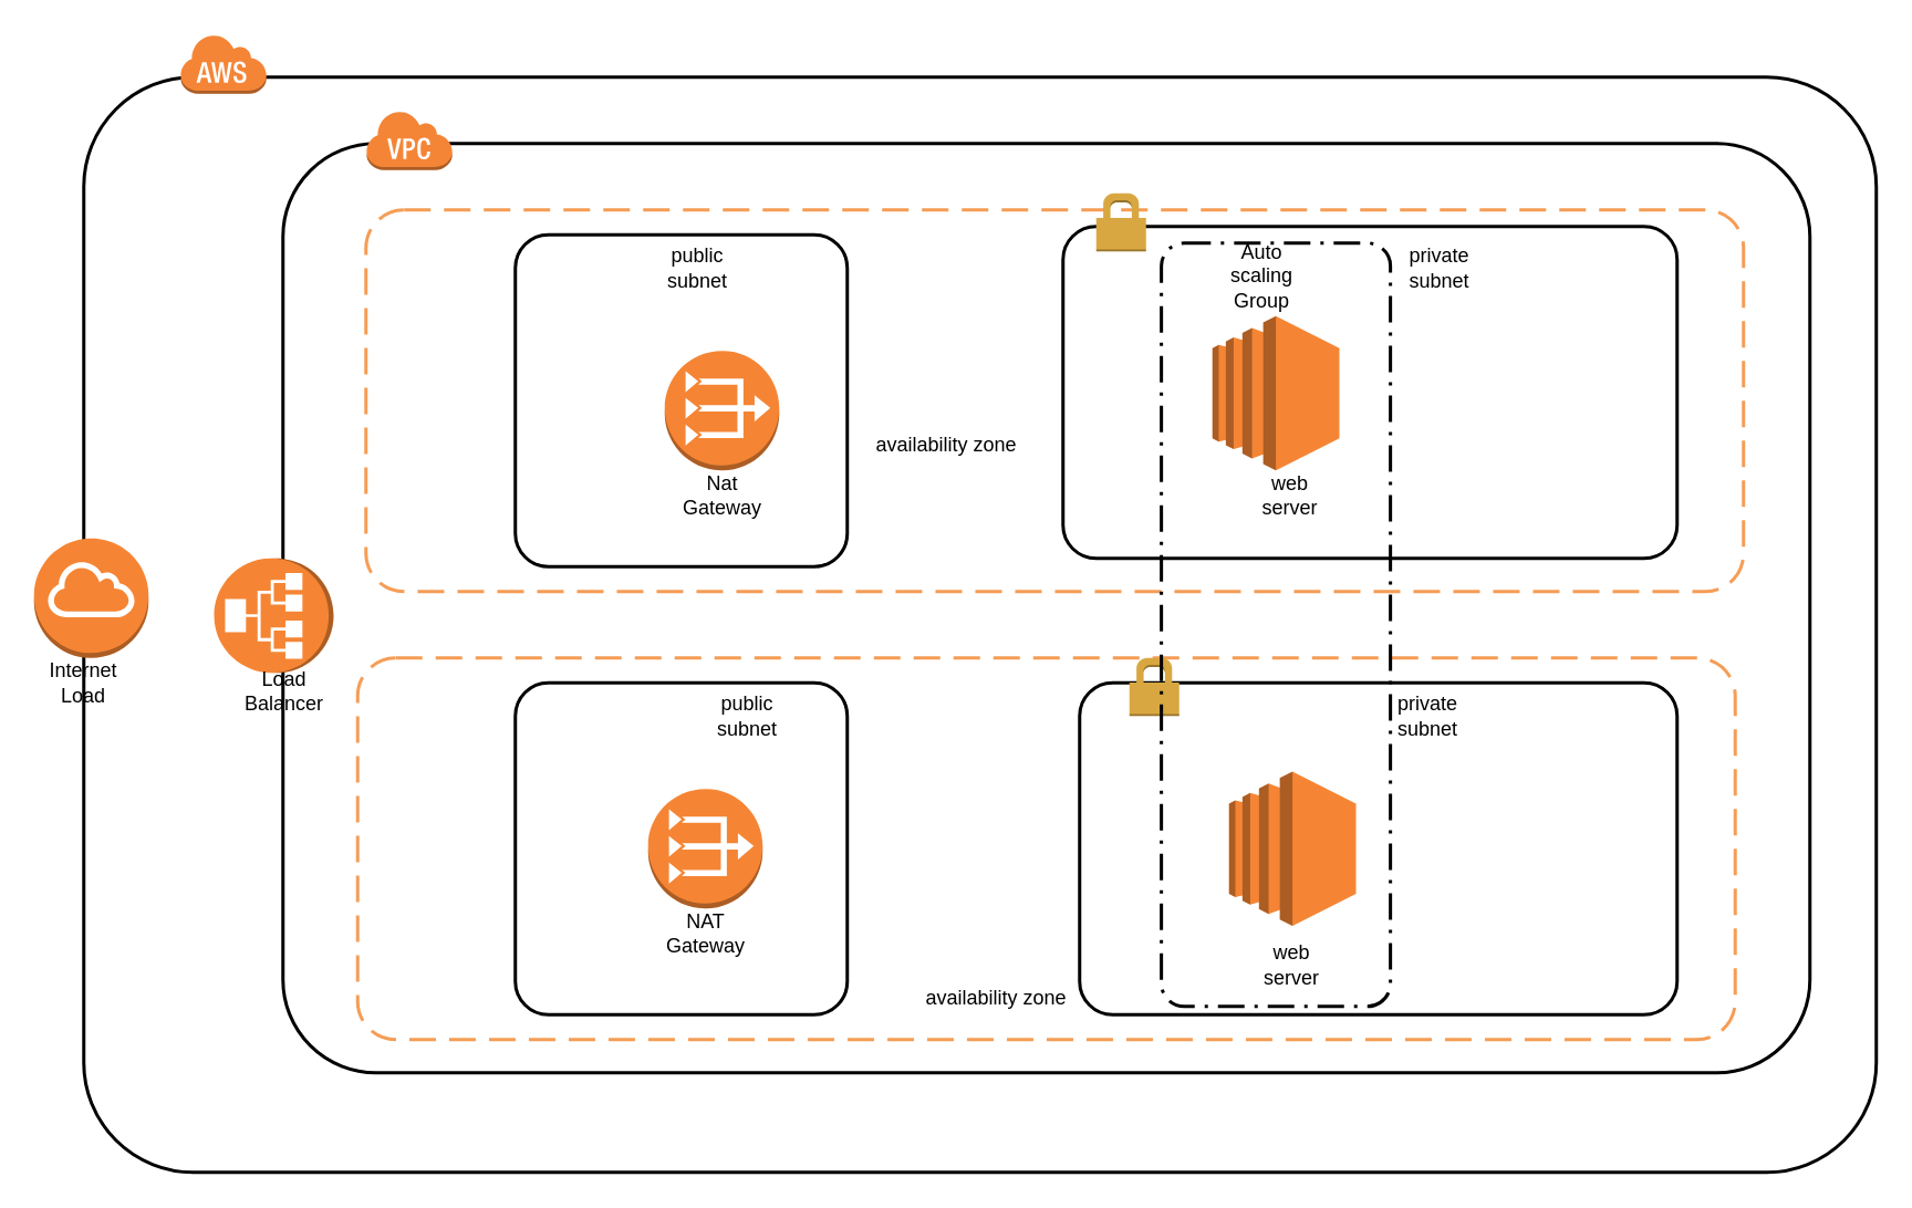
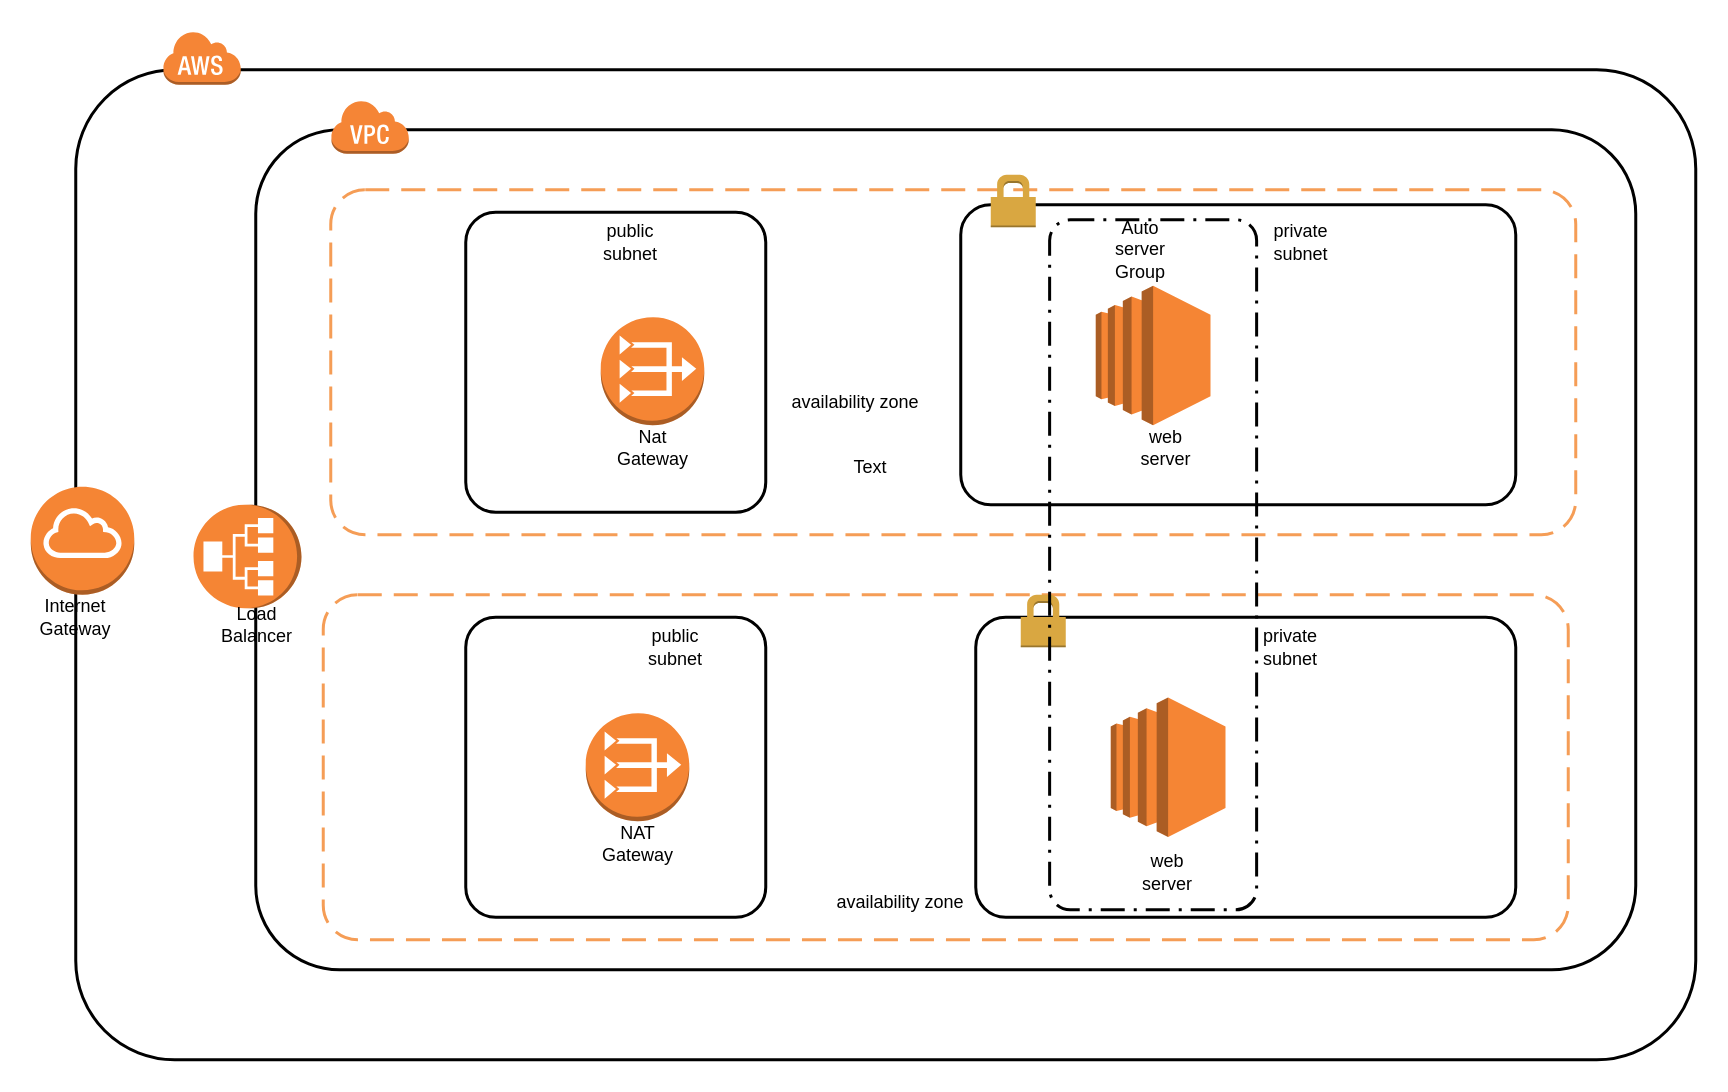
  <mxCell id="0" />
  <mxCell id="1" parent="0" />
  <mxCell id="2" value="" style="rounded=1;arcSize=10;dashed=0;fillColor=none;gradientColor=none;strokeWidth=2;" vertex="1" parent="1"><mxGeometry x="50" y="46" width="1080" height="660" as="geometry" /></mxCell>
  <mxCell id="3" value="" style="dashed=0;html=1;shape=mxgraph.aws3.cloud;fillColor=#F58536;gradientColor=none;dashed=0;" vertex="1" parent="1"><mxGeometry x="108" y="20" width="52" height="36" as="geometry" /></mxCell>
  <mxCell id="4" value="" style="rounded=1;arcSize=10;dashed=0;fillColor=none;gradientColor=none;strokeWidth=2;" vertex="1" parent="1"><mxGeometry x="170" y="86" width="920" height="560" as="geometry" /></mxCell>
  <mxCell id="5" value="" style="dashed=0;html=1;shape=mxgraph.aws3.virtual_private_cloud;fillColor=#F58536;gradientColor=none;dashed=0;" vertex="1" parent="1"><mxGeometry x="220" y="66" width="52" height="36" as="geometry" /></mxCell>
  <mxCell id="6" value="" style="rounded=1;arcSize=10;dashed=1;strokeColor=#F59D56;fillColor=none;gradientColor=none;dashPattern=8 4;strokeWidth=2;" vertex="1" parent="1"><mxGeometry x="220" y="126" width="830" height="230" as="geometry" /></mxCell>
  <mxCell id="7" value="" style="rounded=1;arcSize=10;dashed=1;strokeColor=#F59D56;fillColor=none;gradientColor=none;dashPattern=8 4;strokeWidth=2;" vertex="1" parent="1"><mxGeometry x="215" y="396" width="830" height="230" as="geometry" /></mxCell>
  <mxCell id="8" value="" style="rounded=1;arcSize=10;dashed=0;fillColor=none;gradientColor=none;strokeWidth=2;" vertex="1" parent="1"><mxGeometry x="640" y="136" width="370" height="200" as="geometry" /></mxCell>
  <mxCell id="9" value="" style="dashed=0;html=1;shape=mxgraph.aws3.permissions;fillColor=#D9A741;gradientColor=none;dashed=0;" vertex="1" parent="1"><mxGeometry x="660" y="116" width="30" height="35" as="geometry" /></mxCell>
  <mxCell id="10" value="" style="rounded=1;arcSize=10;dashed=0;fillColor=none;gradientColor=none;strokeWidth=2;" vertex="1" parent="1"><mxGeometry x="650" y="411" width="360" height="200" as="geometry" /></mxCell>
  <mxCell id="11" value="" style="dashed=0;html=1;shape=mxgraph.aws3.permissions;fillColor=#D9A741;gradientColor=none;dashed=0;" vertex="1" parent="1"><mxGeometry x="680" y="396" width="30" height="35" as="geometry" /></mxCell>
  <mxCell id="12" value="" style="rounded=1;arcSize=10;dashed=0;fillColor=none;gradientColor=none;strokeWidth=2;" vertex="1" parent="1"><mxGeometry x="310" y="411" width="200" height="200" as="geometry" /></mxCell>
  <mxCell id="13" value="" style="rounded=1;arcSize=10;dashed=0;fillColor=none;gradientColor=none;strokeWidth=2;" vertex="1" parent="1"><mxGeometry x="310" y="141" width="200" height="200" as="geometry" /></mxCell>
  <mxCell id="14" value="availability zone" style="text;html=1;strokeColor=none;fillColor=none;align=center;verticalAlign=middle;whiteSpace=wrap;rounded=0;" vertex="1" parent="1"><mxGeometry x="520" y="253" width="100" height="30" as="geometry" /></mxCell>
  <mxCell id="15" value="public subnet" style="text;html=1;strokeColor=none;fillColor=none;align=center;verticalAlign=middle;whiteSpace=wrap;rounded=0;" vertex="1" parent="1"><mxGeometry x="390" y="146" width="60" height="30" as="geometry" /></mxCell>
  <mxCell id="16" value="public subnet" style="text;html=1;strokeColor=none;fillColor=none;align=center;verticalAlign=middle;whiteSpace=wrap;rounded=0;" vertex="1" parent="1"><mxGeometry x="420" y="416" width="60" height="30" as="geometry" /></mxCell>
  <mxCell id="17" value="private subnet" style="text;html=1;strokeColor=none;fillColor=none;align=center;verticalAlign=middle;whiteSpace=wrap;rounded=0;" vertex="1" parent="1"><mxGeometry x="837.25" y="146" width="60" height="30" as="geometry" /></mxCell>
  <mxCell id="18" value="private subnet" style="text;html=1;strokeColor=none;fillColor=none;align=center;verticalAlign=middle;whiteSpace=wrap;rounded=0;" vertex="1" parent="1"><mxGeometry x="830" y="416" width="60" height="30" as="geometry" /></mxCell>
  <mxCell id="19" value="availability zone" style="text;html=1;strokeColor=none;fillColor=none;align=center;verticalAlign=middle;whiteSpace=wrap;rounded=0;" vertex="1" parent="1"><mxGeometry x="550" y="586" width="100" height="30" as="geometry" /></mxCell>
  <mxCell id="20" value="" style="outlineConnect=0;dashed=0;verticalLabelPosition=bottom;verticalAlign=top;align=center;html=1;shape=mxgraph.aws3.ec2;fillColor=#F58534;gradientColor=none;" vertex="1" parent="1"><mxGeometry x="730" y="190" width="76.5" height="93" as="geometry" /></mxCell>
  <mxCell id="21" value="" style="outlineConnect=0;dashed=0;verticalLabelPosition=bottom;verticalAlign=top;align=center;html=1;shape=mxgraph.aws3.ec2;fillColor=#F58534;gradientColor=none;" vertex="1" parent="1"><mxGeometry x="740" y="464.5" width="76.5" height="93" as="geometry" /></mxCell>
  <mxCell id="22" value="" style="outlineConnect=0;dashed=0;verticalLabelPosition=bottom;verticalAlign=top;align=center;html=1;shape=mxgraph.aws3.application_load_balancer;fillColor=#F58534;gradientColor=none;direction=north;" vertex="1" parent="1"><mxGeometry x="128.5" y="336" width="72" height="69" as="geometry" /></mxCell>
  <mxCell id="23" value="" style="outlineConnect=0;dashed=0;verticalLabelPosition=bottom;verticalAlign=top;align=center;html=1;shape=mxgraph.aws3.vpc_nat_gateway;fillColor=#F58534;gradientColor=none;" vertex="1" parent="1"><mxGeometry x="400" y="211" width="69" height="72" as="geometry" /></mxCell>
  <mxCell id="24" value="" style="outlineConnect=0;dashed=0;verticalLabelPosition=bottom;verticalAlign=top;align=center;html=1;shape=mxgraph.aws3.vpc_nat_gateway;fillColor=#F58534;gradientColor=none;" vertex="1" parent="1"><mxGeometry x="390" y="475" width="69" height="72" as="geometry" /></mxCell>
  <mxCell id="25" value="" style="outlineConnect=0;dashed=0;verticalLabelPosition=bottom;verticalAlign=top;align=center;html=1;shape=mxgraph.aws3.internet_gateway;fillColor=#F58534;gradientColor=none;" vertex="1" parent="1"><mxGeometry x="20" y="324" width="69" height="72" as="geometry" /></mxCell>
  <mxCell id="26" value="web server" style="text;html=1;strokeColor=none;fillColor=none;align=center;verticalAlign=middle;whiteSpace=wrap;rounded=0;" vertex="1" parent="1"><mxGeometry x="748.25" y="566" width="60" height="30" as="geometry" /></mxCell>
  <mxCell id="27" value="web server" style="text;html=1;strokeColor=none;fillColor=none;align=center;verticalAlign=middle;whiteSpace=wrap;rounded=0;" vertex="1" parent="1"><mxGeometry x="746.5" y="283" width="60" height="30" as="geometry" /></mxCell>
  <mxCell id="28" value="" style="rounded=1;arcSize=10;dashed=1;fillColor=none;gradientColor=none;dashPattern=8 3 1 3;strokeWidth=2;" vertex="1" parent="1"><mxGeometry x="699.25" y="146" width="138" height="460" as="geometry" /></mxCell>
- <mxCell id="29" value="Auto scaling Group" style="text;html=1;strokeColor=none;fillColor=none;align=center;verticalAlign=middle;whiteSpace=wrap;rounded=0;" vertex="1" parent="1"><mxGeometry x="730" y="151" width="60" height="30" as="geometry" /></mxCell>
+ <mxCell id="29" value="Auto server Group" style="text;html=1;strokeColor=none;fillColor=none;align=center;verticalAlign=middle;whiteSpace=wrap;rounded=0;" vertex="1" parent="1"><mxGeometry x="730" y="151" width="60" height="30" as="geometry" /></mxCell>
  <mxCell id="30" value="NAT Gateway" style="text;html=1;strokeColor=none;fillColor=none;align=center;verticalAlign=middle;whiteSpace=wrap;rounded=0;" vertex="1" parent="1"><mxGeometry x="394.5" y="547" width="60" height="30" as="geometry" /></mxCell>
  <mxCell id="31" value="Nat Gateway" style="text;html=1;strokeColor=none;fillColor=none;align=center;verticalAlign=middle;whiteSpace=wrap;rounded=0;" vertex="1" parent="1"><mxGeometry x="404.5" y="283" width="60" height="30" as="geometry" /></mxCell>
+ <mxCell id="32" value="Text" style="text;html=1;strokeColor=none;fillColor=none;align=center;verticalAlign=middle;whiteSpace=wrap;rounded=0;" vertex="1" parent="1"><mxGeometry x="550" y="296" width="60" height="30" as="geometry" /></mxCell>
  <mxCell id="33" value="Load Balancer" style="text;html=1;strokeColor=none;fillColor=none;align=center;verticalAlign=middle;whiteSpace=wrap;rounded=0;" vertex="1" parent="1"><mxGeometry x="140.5" y="401" width="60" height="30" as="geometry" /></mxCell>
- <mxCell id="34" value="Internet Load" style="text;html=1;strokeColor=none;fillColor=none;align=center;verticalAlign=middle;whiteSpace=wrap;rounded=0;" vertex="1" parent="1"><mxGeometry x="20" y="396" width="60" height="30" as="geometry" /></mxCell>
+ <mxCell id="34" value="Internet Gateway" style="text;html=1;strokeColor=none;fillColor=none;align=center;verticalAlign=middle;whiteSpace=wrap;rounded=0;" vertex="1" parent="1"><mxGeometry x="20" y="396" width="60" height="30" as="geometry" /></mxCell>
